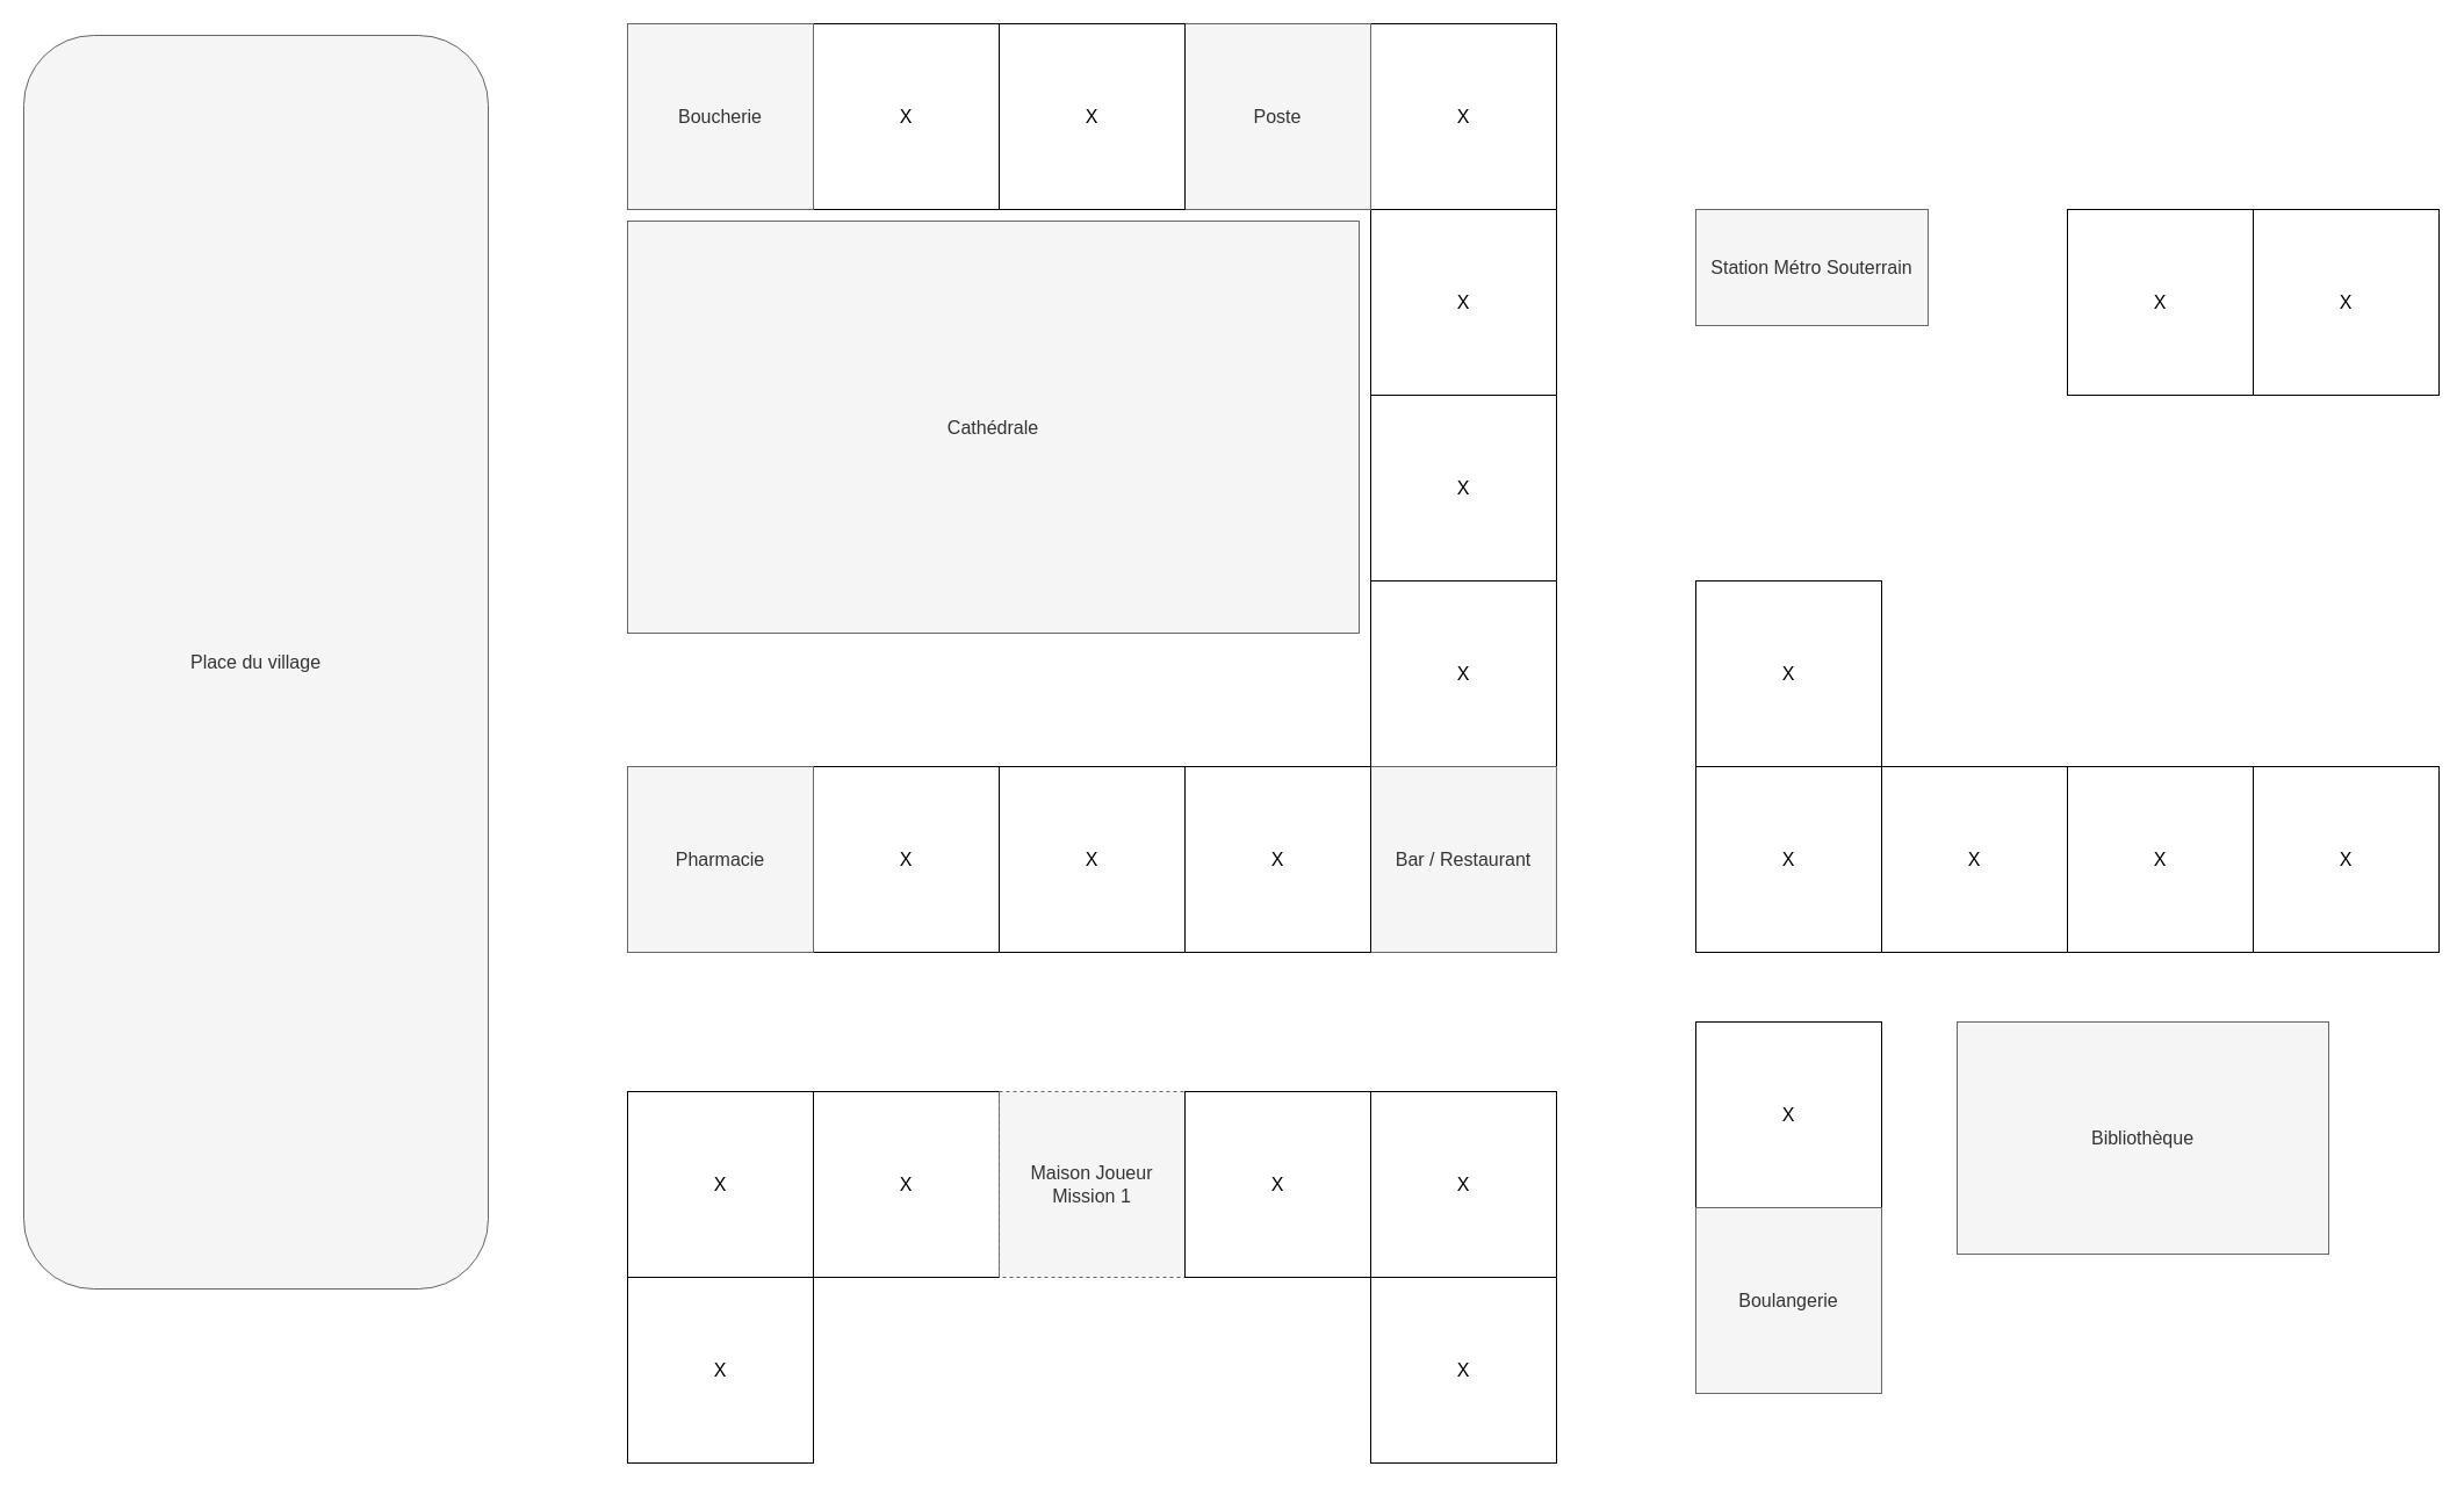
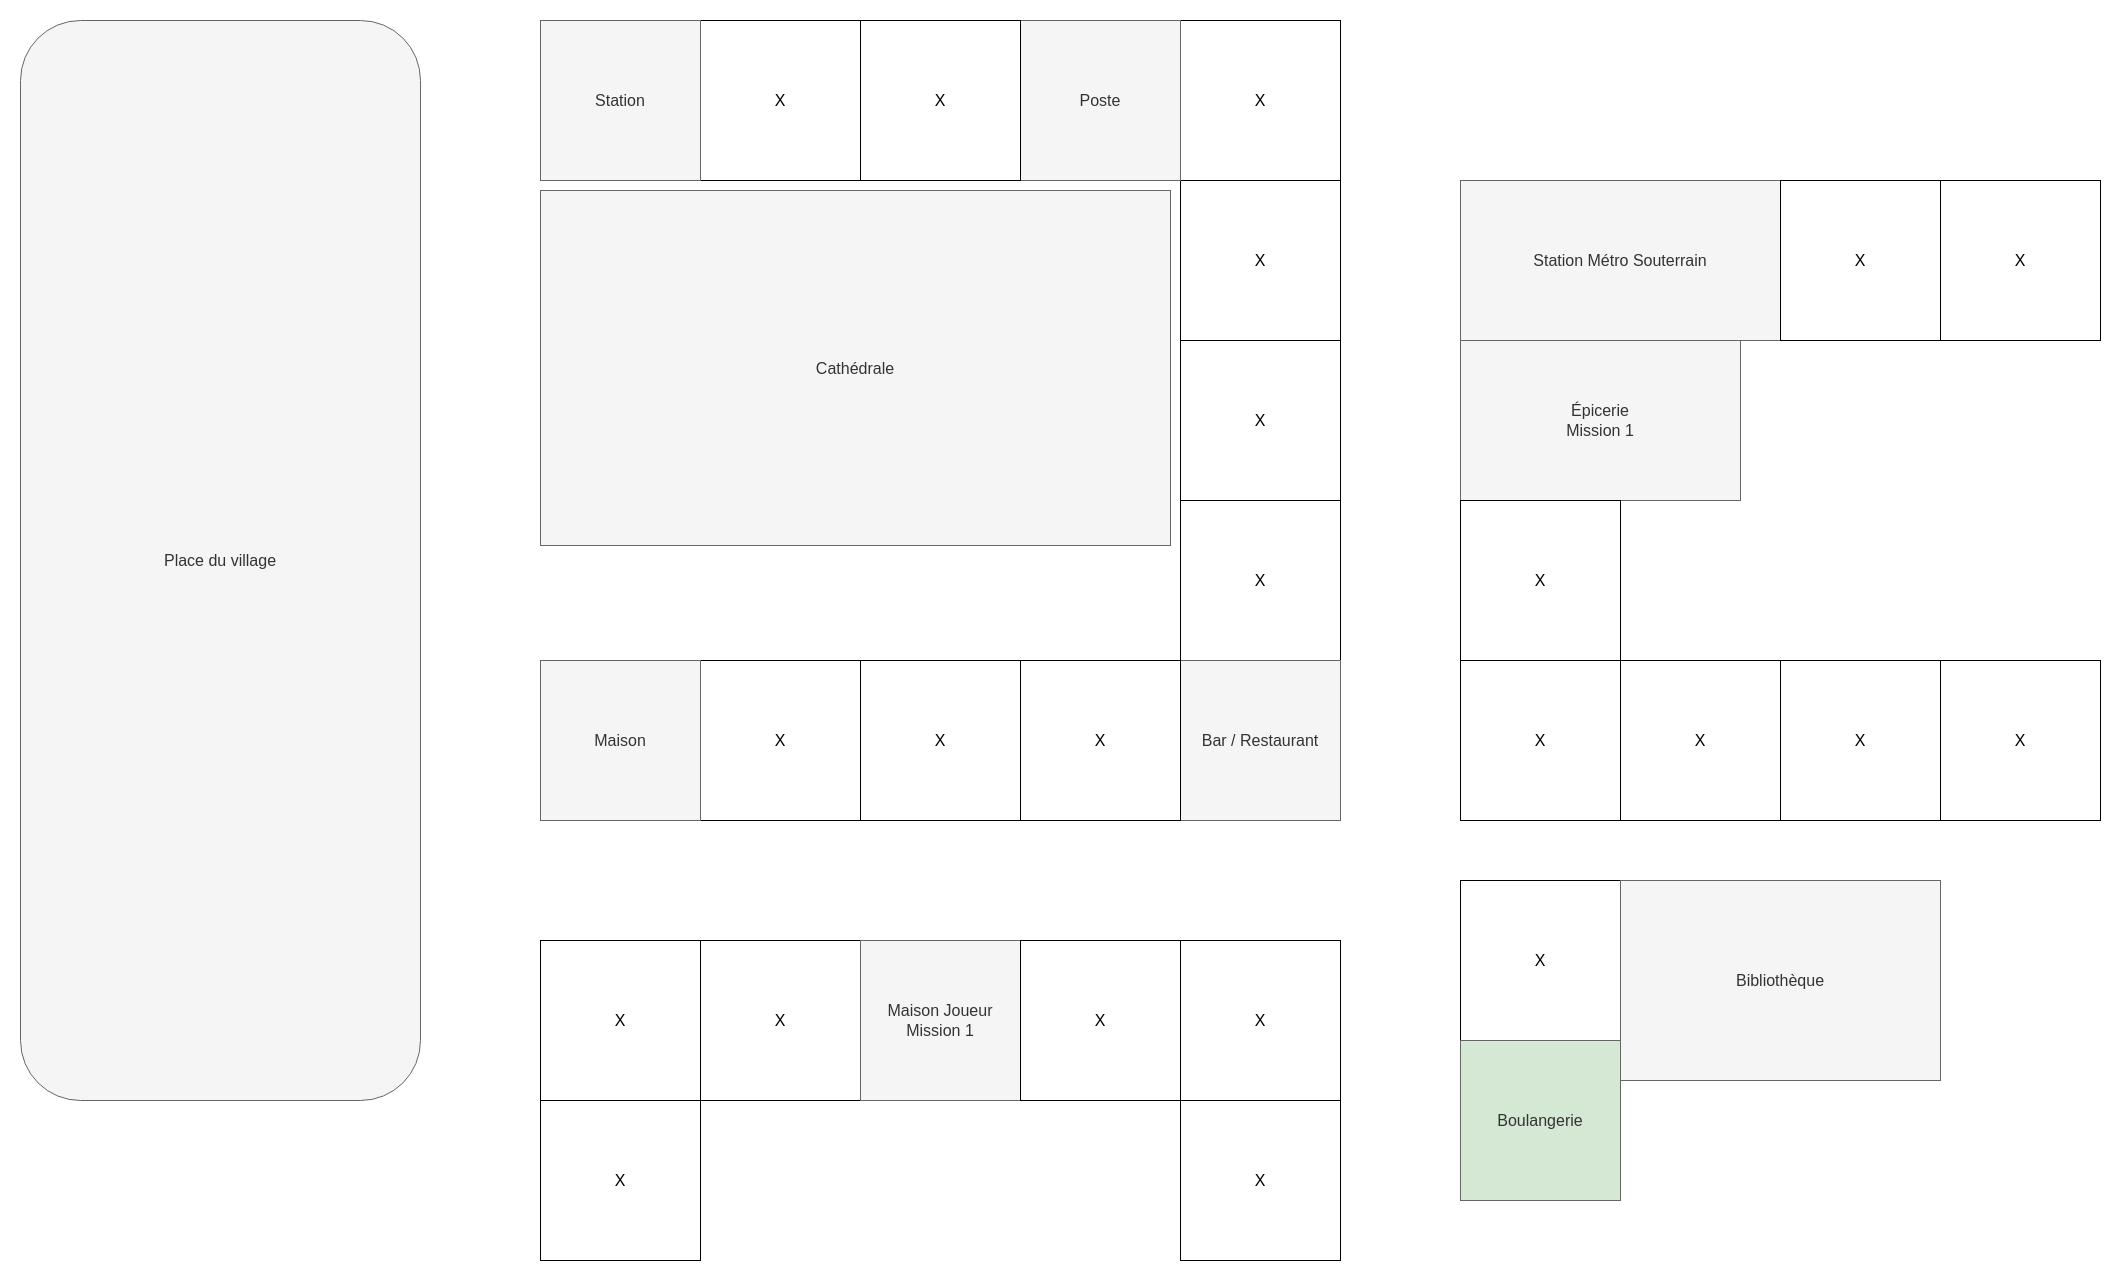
  <mxCell id="0" />
  <mxCell id="1" parent="0" />
+ <mxCell id="2" value="Épicerie&lt;br style=&quot;font-size: 16px;&quot;&gt;Mission 1" style="rounded=0;whiteSpace=wrap;html=1;fontSize=16;fillColor=#f5f5f5;fontColor=#333333;strokeColor=#666666;" vertex="1" parent="1"><mxGeometry x="1460" y="340" width="280" height="160" as="geometry" /></mxCell>
  <mxCell id="3" value="X" style="rounded=0;whiteSpace=wrap;html=1;fontSize=16;" vertex="1" parent="1"><mxGeometry x="1460" y="500" width="160" height="160" as="geometry" /></mxCell>
  <mxCell id="4" value="X" style="rounded=0;whiteSpace=wrap;html=1;fontSize=16;" vertex="1" parent="1"><mxGeometry x="1460" y="660" width="160" height="160" as="geometry" /></mxCell>
  <mxCell id="5" value="X" style="rounded=0;whiteSpace=wrap;html=1;fontSize=16;" vertex="1" parent="1"><mxGeometry x="1180" y="340" width="160" height="160" as="geometry" /></mxCell>
  <mxCell id="6" value="X" style="rounded=0;whiteSpace=wrap;html=1;fontSize=16;" vertex="1" parent="1"><mxGeometry x="1180" y="500" width="160" height="160" as="geometry" /></mxCell>
  <mxCell id="7" value="Bar / Restaurant" style="rounded=0;whiteSpace=wrap;html=1;fontSize=16;fillColor=#f5f5f5;fontColor=#333333;strokeColor=#666666;" vertex="1" parent="1"><mxGeometry x="1180" y="660" width="160" height="160" as="geometry" /></mxCell>
  <mxCell id="8" value="X" style="rounded=0;whiteSpace=wrap;html=1;fontSize=16;" vertex="1" parent="1"><mxGeometry x="1020" y="660" width="160" height="160" as="geometry" /></mxCell>
  <mxCell id="9" value="X" style="rounded=0;whiteSpace=wrap;html=1;fontSize=16;" vertex="1" parent="1"><mxGeometry x="860" y="660" width="160" height="160" as="geometry" /></mxCell>
  <mxCell id="10" value="X" style="rounded=0;whiteSpace=wrap;html=1;fontSize=16;" vertex="1" parent="1"><mxGeometry x="700" y="660" width="160" height="160" as="geometry" /></mxCell>
- <mxCell id="11" value="Pharmacie" style="rounded=0;whiteSpace=wrap;html=1;fontSize=16;fillColor=#f5f5f5;fontColor=#333333;strokeColor=#666666;" vertex="1" parent="1"><mxGeometry x="540" y="660" width="160" height="160" as="geometry" /></mxCell>
+ <mxCell id="11" value="Maison" style="rounded=0;whiteSpace=wrap;html=1;fontSize=16;fillColor=#f5f5f5;fontColor=#333333;strokeColor=#666666;" vertex="1" parent="1"><mxGeometry x="540" y="660" width="160" height="160" as="geometry" /></mxCell>
  <mxCell id="12" value="X" style="rounded=0;whiteSpace=wrap;html=1;fontSize=16;" vertex="1" parent="1"><mxGeometry x="540" y="940" width="160" height="160" as="geometry" /></mxCell>
  <mxCell id="13" value="X" style="rounded=0;whiteSpace=wrap;html=1;fontSize=16;" vertex="1" parent="1"><mxGeometry x="700" y="940" width="160" height="160" as="geometry" /></mxCell>
- <mxCell id="14" value="Maison Joueur&lt;br&gt;Mission 1" style="rounded=0;whiteSpace=wrap;html=1;fontSize=16;fillColor=#f5f5f5;fontColor=#333333;strokeColor=#666666;dashed=1;" vertex="1" parent="1"><mxGeometry x="860" y="940" width="160" height="160" as="geometry" /></mxCell>
+ <mxCell id="14" value="Maison Joueur&lt;br&gt;Mission 1" style="rounded=0;whiteSpace=wrap;html=1;fontSize=16;fillColor=#f5f5f5;fontColor=#333333;strokeColor=#666666;" vertex="1" parent="1"><mxGeometry x="860" y="940" width="160" height="160" as="geometry" /></mxCell>
  <mxCell id="15" value="X" style="rounded=0;whiteSpace=wrap;html=1;fontSize=16;" vertex="1" parent="1"><mxGeometry x="1020" y="940" width="160" height="160" as="geometry" /></mxCell>
  <mxCell id="16" value="X" style="rounded=0;whiteSpace=wrap;html=1;fontSize=16;" vertex="1" parent="1"><mxGeometry x="1180" y="940" width="160" height="160" as="geometry" /></mxCell>
  <mxCell id="17" value="X" style="rounded=0;whiteSpace=wrap;html=1;fontSize=16;" vertex="1" parent="1"><mxGeometry x="1460" y="880" width="160" height="160" as="geometry" /></mxCell>
- <mxCell id="18" value="Boulangerie" style="rounded=0;whiteSpace=wrap;html=1;fontSize=16;fillColor=#f5f5f5;fontColor=#333333;strokeColor=#666666;" vertex="1" parent="1"><mxGeometry x="1460" y="1040" width="160" height="160" as="geometry" /></mxCell>
+ <mxCell id="18" value="Boulangerie" style="rounded=0;whiteSpace=wrap;html=1;fontSize=16;fillColor=#d5e8d4;fontColor=#333333;strokeColor=#666666;" vertex="1" parent="1"><mxGeometry x="1460" y="1040" width="160" height="160" as="geometry" /></mxCell>
  <mxCell id="19" value="Cathédrale" style="rounded=0;whiteSpace=wrap;html=1;fontSize=16;fillColor=#f5f5f5;fontColor=#333333;strokeColor=#666666;" vertex="1" parent="1"><mxGeometry x="540" y="190" width="630" height="355" as="geometry" /></mxCell>
  <mxCell id="20" value="X" style="rounded=0;whiteSpace=wrap;html=1;fontSize=16;" vertex="1" parent="1"><mxGeometry x="1180" y="180" width="160" height="160" as="geometry" /></mxCell>
- <mxCell id="21" value="Station Métro Souterrain" style="rounded=0;whiteSpace=wrap;html=1;fontSize=16;fillColor=#f5f5f5;fontColor=#333333;strokeColor=#666666;" vertex="1" parent="1"><mxGeometry x="1460" y="180" width="200" height="100" as="geometry" /></mxCell>
+ <mxCell id="21" value="Station Métro Souterrain" style="rounded=0;whiteSpace=wrap;html=1;fontSize=16;fillColor=#f5f5f5;fontColor=#333333;strokeColor=#666666;" vertex="1" parent="1"><mxGeometry x="1460" y="180" width="320" height="160" as="geometry" /></mxCell>
  <mxCell id="22" value="X" style="rounded=0;whiteSpace=wrap;html=1;fontSize=16;" vertex="1" parent="1"><mxGeometry x="1180" y="20" width="160" height="160" as="geometry" /></mxCell>
  <mxCell id="23" value="Poste" style="rounded=0;whiteSpace=wrap;html=1;fontSize=16;fillColor=#f5f5f5;fontColor=#333333;strokeColor=#666666;" vertex="1" parent="1"><mxGeometry x="1020" y="20" width="160" height="160" as="geometry" /></mxCell>
  <mxCell id="24" value="X" style="rounded=0;whiteSpace=wrap;html=1;fontSize=16;" vertex="1" parent="1"><mxGeometry x="860" y="20" width="160" height="160" as="geometry" /></mxCell>
  <mxCell id="25" value="X" style="rounded=0;whiteSpace=wrap;html=1;fontSize=16;" vertex="1" parent="1"><mxGeometry x="700" y="20" width="160" height="160" as="geometry" /></mxCell>
- <mxCell id="26" value="Boucherie" style="rounded=0;whiteSpace=wrap;html=1;fontSize=16;fillColor=#f5f5f5;fontColor=#333333;strokeColor=#666666;" vertex="1" parent="1"><mxGeometry x="540" y="20" width="160" height="160" as="geometry" /></mxCell>
+ <mxCell id="26" value="Station" style="rounded=0;whiteSpace=wrap;html=1;fontSize=16;fillColor=#f5f5f5;fontColor=#333333;strokeColor=#666666;" vertex="1" parent="1"><mxGeometry x="540" y="20" width="160" height="160" as="geometry" /></mxCell>
  <mxCell id="27" value="X" style="rounded=0;whiteSpace=wrap;html=1;fontSize=16;" vertex="1" parent="1"><mxGeometry x="1780" y="180" width="160" height="160" as="geometry" /></mxCell>
  <mxCell id="28" value="X" style="rounded=0;whiteSpace=wrap;html=1;fontSize=16;" vertex="1" parent="1"><mxGeometry x="1940" y="180" width="160" height="160" as="geometry" /></mxCell>
  <mxCell id="29" value="X" style="rounded=0;whiteSpace=wrap;html=1;fontSize=16;" vertex="1" parent="1"><mxGeometry x="1620" y="660" width="160" height="160" as="geometry" /></mxCell>
  <mxCell id="30" value="X" style="rounded=0;whiteSpace=wrap;html=1;fontSize=16;" vertex="1" parent="1"><mxGeometry x="1780" y="660" width="160" height="160" as="geometry" /></mxCell>
  <mxCell id="31" value="X" style="rounded=0;whiteSpace=wrap;html=1;fontSize=16;" vertex="1" parent="1"><mxGeometry x="1940" y="660" width="160" height="160" as="geometry" /></mxCell>
- <mxCell id="32" value="Bibliothèque" style="rounded=0;whiteSpace=wrap;html=1;fontSize=16;fillColor=#f5f5f5;fontColor=#333333;strokeColor=#666666;" vertex="1" parent="1"><mxGeometry x="1685" y="880" width="320" height="200" as="geometry" /></mxCell>
- <mxCell id="33" value="Place du village" style="rounded=1;whiteSpace=wrap;html=1;fontSize=16;fillColor=#f5f5f5;fontColor=#333333;strokeColor=#666666;" vertex="1" parent="1"><mxGeometry x="20" y="30" width="400" height="1080" as="geometry" /></mxCell>
+ <mxCell id="32" value="Bibliothèque" style="rounded=0;whiteSpace=wrap;html=1;fontSize=16;fillColor=#f5f5f5;fontColor=#333333;strokeColor=#666666;" vertex="1" parent="1"><mxGeometry x="1620" y="880" width="320" height="200" as="geometry" /></mxCell>
+ <mxCell id="33" value="Place du village" style="rounded=1;whiteSpace=wrap;html=1;fontSize=16;fillColor=#f5f5f5;fontColor=#333333;strokeColor=#666666;" vertex="1" parent="1"><mxGeometry x="20" y="20" width="400" height="1080" as="geometry" /></mxCell>
  <mxCell id="34" value="X" style="rounded=0;whiteSpace=wrap;html=1;fontSize=16;" vertex="1" parent="1"><mxGeometry x="1180" y="1100" width="160" height="160" as="geometry" /></mxCell>
  <mxCell id="35" value="X" style="rounded=0;whiteSpace=wrap;html=1;fontSize=16;" vertex="1" parent="1"><mxGeometry x="540" y="1100" width="160" height="160" as="geometry" /></mxCell>
